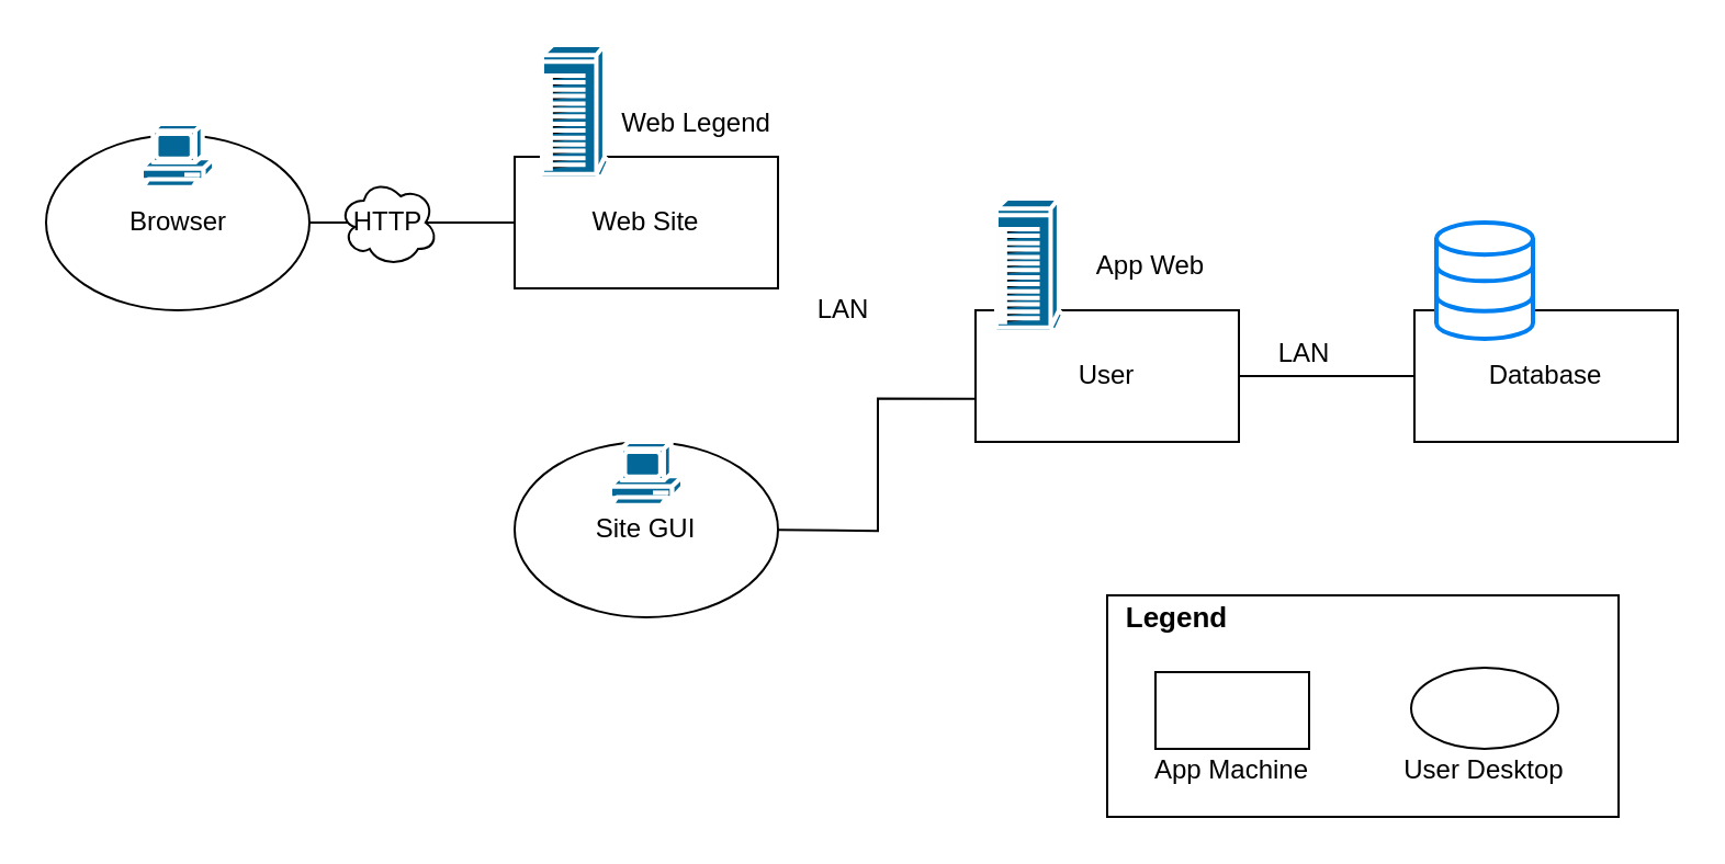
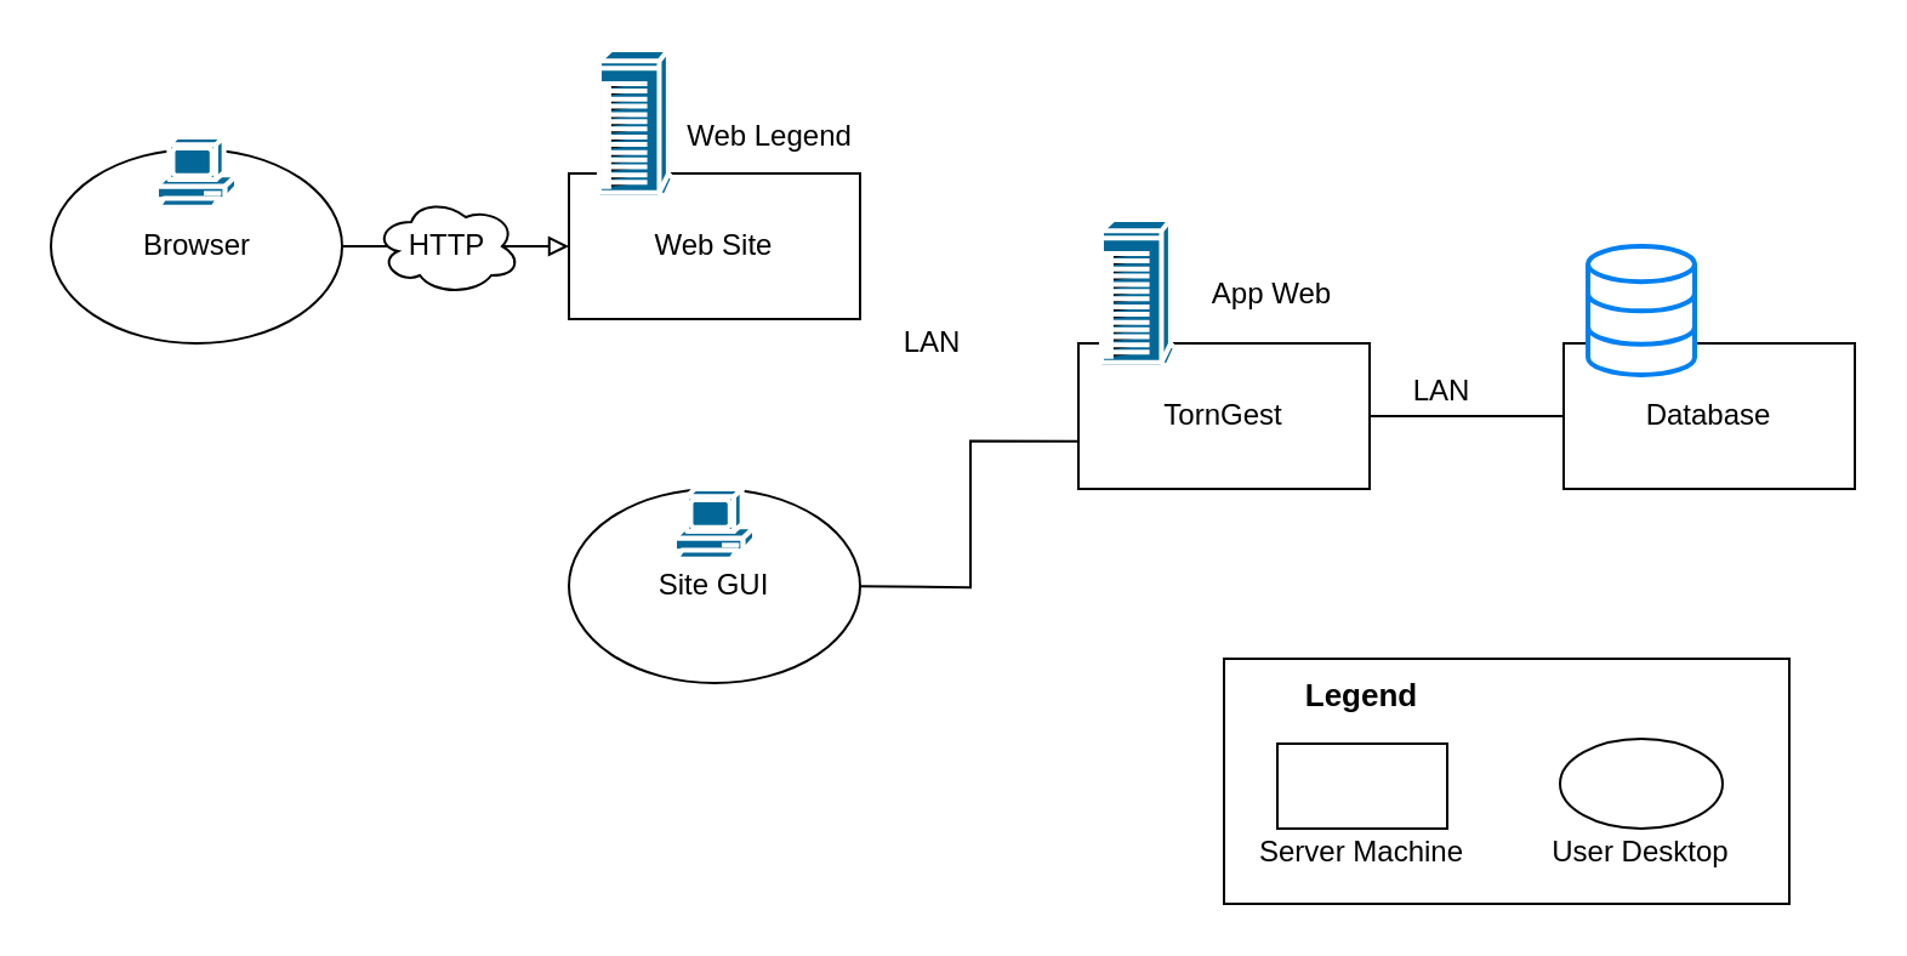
  <mxCell id="0" />
  <mxCell id="1" parent="0" />
  <mxCell id="2" value="" style="rounded=0;whiteSpace=wrap;html=1;" parent="1" vertex="1"><mxGeometry x="504" y="271" width="233" height="101" as="geometry" /></mxCell>
  <mxCell id="3" value="Web Site" style="rounded=0;whiteSpace=wrap;html=1;" parent="1" vertex="1"><mxGeometry x="234" y="71" width="120" height="60" as="geometry" /></mxCell>
  <mxCell id="4" style="edgeStyle=orthogonalEdgeStyle;rounded=0;orthogonalLoop=1;jettySize=auto;html=1;entryX=0.004;entryY=0.672;entryDx=0;entryDy=0;entryPerimeter=0;endArrow=none;endFill=0;" parent="1" target="7" edge="1"><mxGeometry relative="1" as="geometry"><mxPoint x="354" y="241.143" as="sourcePoint" /></mxGeometry></mxCell>
  <mxCell id="5" value="" style="shape=mxgraph.cisco.computers_and_peripherals.ibm_tower;html=1;dashed=0;fillColor=#036897;strokeColor=#ffffff;strokeWidth=2;verticalLabelPosition=bottom;verticalAlign=top" parent="1" vertex="1"><mxGeometry x="244" y="20" width="33" height="61" as="geometry" /></mxCell>
  <mxCell id="6" style="edgeStyle=orthogonalEdgeStyle;rounded=0;orthogonalLoop=1;jettySize=auto;html=1;endArrow=none;endFill=0;" parent="1" source="7" target="11" edge="1"><mxGeometry relative="1" as="geometry" /></mxCell>
- <mxCell id="7" value="User" style="rounded=0;whiteSpace=wrap;html=1;" parent="1" vertex="1"><mxGeometry x="444" y="141" width="120" height="60" as="geometry" /></mxCell>
+ <mxCell id="7" value="TornGest" style="rounded=0;whiteSpace=wrap;html=1;" parent="1" vertex="1"><mxGeometry x="444" y="141" width="120" height="60" as="geometry" /></mxCell>
  <mxCell id="8" value="" style="shape=mxgraph.cisco.computers_and_peripherals.ibm_tower;html=1;dashed=0;fillColor=#036897;strokeColor=#ffffff;strokeWidth=2;verticalLabelPosition=bottom;verticalAlign=top" parent="1" vertex="1"><mxGeometry x="451" y="90" width="33" height="61" as="geometry" /></mxCell>
  <mxCell id="9" value="Web Legend" style="text;html=1;strokeColor=none;fillColor=none;align=center;verticalAlign=middle;whiteSpace=wrap;rounded=0;" parent="1" vertex="1"><mxGeometry x="277" y="46" width="80" height="20" as="geometry" /></mxCell>
  <mxCell id="10" value="App Web" style="text;html=1;strokeColor=none;fillColor=none;align=center;verticalAlign=middle;whiteSpace=wrap;rounded=0;" parent="1" vertex="1"><mxGeometry x="484" y="111" width="80" height="20" as="geometry" /></mxCell>
  <mxCell id="11" value="Database" style="rounded=0;whiteSpace=wrap;html=1;" parent="1" vertex="1"><mxGeometry x="644" y="141" width="120" height="60" as="geometry" /></mxCell>
  <mxCell id="12" value="LAN" style="text;html=1;strokeColor=none;fillColor=none;align=center;verticalAlign=middle;whiteSpace=wrap;rounded=0;" parent="1" vertex="1"><mxGeometry x="574" y="151" width="40" height="20" as="geometry" /></mxCell>
  <mxCell id="13" value="LAN" style="text;html=1;strokeColor=none;fillColor=none;align=center;verticalAlign=middle;whiteSpace=wrap;rounded=0;" parent="1" vertex="1"><mxGeometry x="364" y="131" width="40" height="20" as="geometry" /></mxCell>
  <mxCell id="14" value="" style="rounded=0;whiteSpace=wrap;html=1;" parent="1" vertex="1"><mxGeometry x="526" y="306" width="70" height="35" as="geometry" /></mxCell>
- <mxCell id="15" value="App Machine" style="text;html=1;strokeColor=none;fillColor=none;align=center;verticalAlign=middle;whiteSpace=wrap;rounded=0;" parent="1" vertex="1"><mxGeometry x="506" y="341" width="110" height="20" as="geometry" /></mxCell>
- <mxCell id="16" style="edgeStyle=orthogonalEdgeStyle;rounded=0;orthogonalLoop=1;jettySize=auto;html=1;endArrow=none;endFill=0;" parent="1" source="17" target="3" edge="1"><mxGeometry relative="1" as="geometry" /></mxCell>
+ <mxCell id="15" value="Server Machine" style="text;html=1;strokeColor=none;fillColor=none;align=center;verticalAlign=middle;whiteSpace=wrap;rounded=0;" parent="1" vertex="1"><mxGeometry x="506" y="341" width="110" height="20" as="geometry" /></mxCell>
+ <mxCell id="16" style="edgeStyle=orthogonalEdgeStyle;rounded=0;orthogonalLoop=1;jettySize=auto;html=1;endArrow=block;endFill=0;" parent="1" source="17" target="3" edge="1"><mxGeometry relative="1" as="geometry" /></mxCell>
  <mxCell id="17" value="Browser" style="ellipse;whiteSpace=wrap;html=1;" parent="1" vertex="1"><mxGeometry x="20.5" y="61" width="120" height="80" as="geometry" /></mxCell>
  <mxCell id="18" value="Site GUI" style="ellipse;whiteSpace=wrap;html=1;" parent="1" vertex="1"><mxGeometry x="234" y="201" width="120" height="80" as="geometry" /></mxCell>
- <mxCell id="19" value="HTTP" style="ellipse;shape=cloud;whiteSpace=wrap;html=1;" parent="1" vertex="1"><mxGeometry x="154" y="81" width="45" height="40" as="geometry" /></mxCell>
+ <mxCell id="19" value="HTTP" style="ellipse;shape=cloud;whiteSpace=wrap;html=1;" parent="1" vertex="1"><mxGeometry x="154" y="81" width="60" height="40" as="geometry" /></mxCell>
  <mxCell id="20" value="" style="shape=mxgraph.cisco.computers_and_peripherals.pc;html=1;dashed=0;fillColor=#036897;strokeColor=#ffffff;strokeWidth=2;verticalLabelPosition=bottom;verticalAlign=top" parent="1" vertex="1"><mxGeometry x="277.5" y="201" width="33" height="30" as="geometry" /></mxCell>
  <mxCell id="21" value="" style="shape=mxgraph.cisco.computers_and_peripherals.pc;html=1;dashed=0;fillColor=#036897;strokeColor=#ffffff;strokeWidth=2;verticalLabelPosition=bottom;verticalAlign=top" parent="1" vertex="1"><mxGeometry x="64" y="56" width="33" height="30" as="geometry" /></mxCell>
  <mxCell id="22" value="" style="html=1;verticalLabelPosition=bottom;align=center;labelBackgroundColor=#ffffff;verticalAlign=top;strokeWidth=2;strokeColor=#0080F0;fillColor=#ffffff;shadow=0;dashed=0;shape=mxgraph.ios7.icons.data;" parent="1" vertex="1"><mxGeometry x="654" y="101" width="44" height="53" as="geometry" /></mxCell>
  <mxCell id="23" value="" style="ellipse;whiteSpace=wrap;html=1;" parent="1" vertex="1"><mxGeometry x="642.5" y="304" width="67" height="37" as="geometry" /></mxCell>
  <mxCell id="24" value="User Desktop" style="text;html=1;strokeColor=none;fillColor=none;align=center;verticalAlign=middle;whiteSpace=wrap;rounded=0;" parent="1" vertex="1"><mxGeometry x="621" y="341" width="110" height="20" as="geometry" /></mxCell>
- <mxCell id="25" value="Legend" style="text;html=1;strokeColor=none;fillColor=none;align=center;verticalAlign=middle;whiteSpace=wrap;rounded=0;fontStyle=1;fontSize=13;" parent="1" vertex="1"><mxGeometry x="516" y="271" width="40" height="20" as="geometry" /></mxCell>
+ <mxCell id="25" value="Legend" style="text;html=1;strokeColor=none;fillColor=none;align=center;verticalAlign=middle;whiteSpace=wrap;rounded=0;fontStyle=1;fontSize=13;" parent="1" vertex="1"><mxGeometry x="541" y="276" width="40" height="20" as="geometry" /></mxCell>
